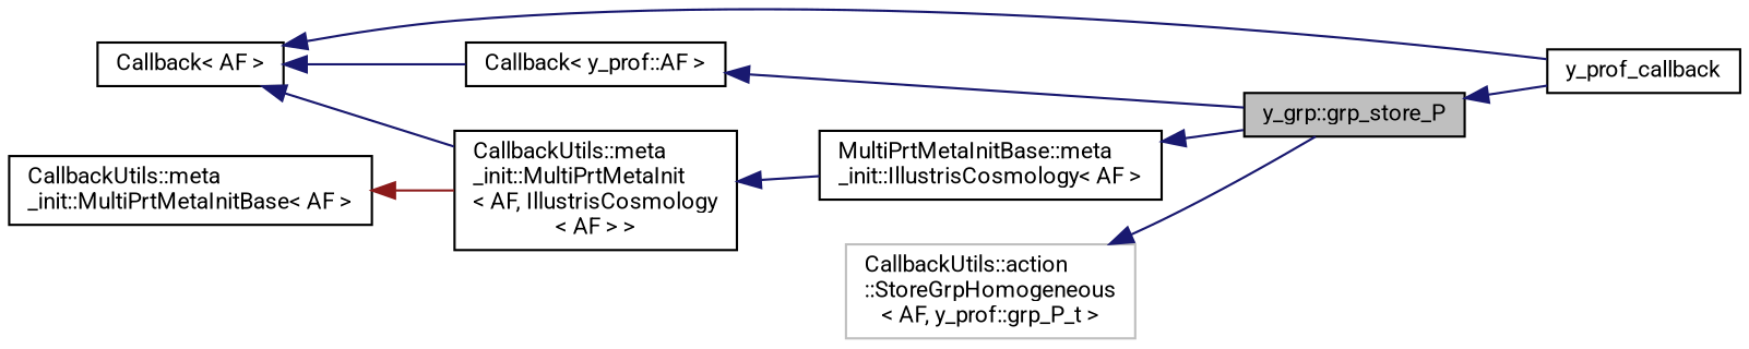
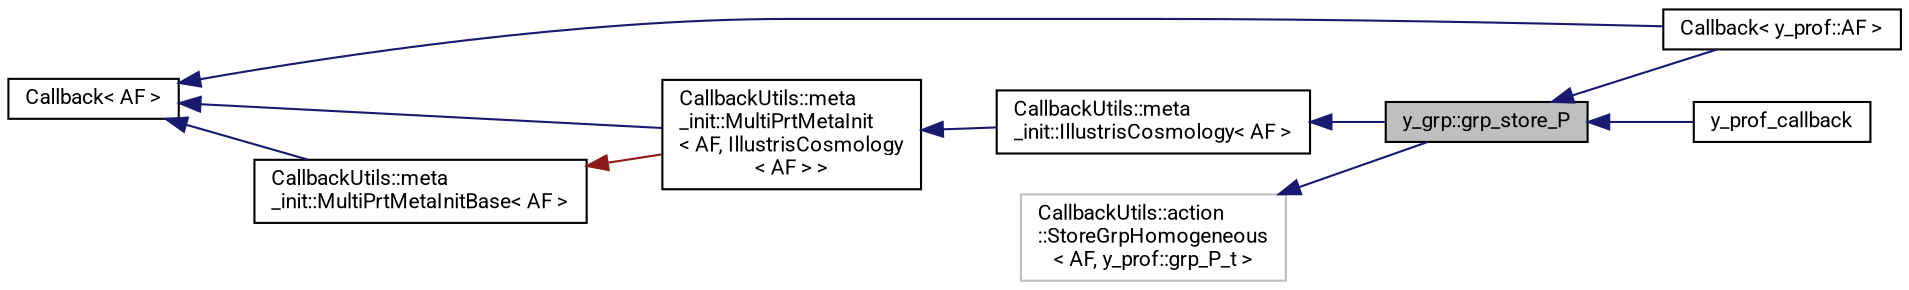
  digraph {
    fontname=Roboto
    rankdir=LR
    node [color=black fillcolor=white fontname=Roboto fontsize=10 shape=record style=filled]
    edge [color=midnightblue dir=back fontname=Roboto fontsize=10 labelfontname=Helvetica labelfontsize=10 style=solid]
    n1 [fillcolor=grey75 fontcolor=black height=0.2 label="y_grp::grp_store_P" width=0.4]
    n2 [height=0.2 label=y_prof_callback width=0.4]
    n3 [height=0.2 label="Callback\< y_prof::AF \>" width=0.4]
-   n4 [height=0.2 label="MultiPrtMetaInitBase::meta\l_init::IllustrisCosmology\< AF \>" width=0.4]
+   n4 [height=0.2 label="CallbackUtils::meta\l_init::IllustrisCosmology\< AF \>" width=0.4]
    n5 [height=0.2 label="Callback\< AF \>" width=0.4]
    n6 [height=0.2 label="CallbackUtils::meta\l_init::MultiPrtMetaInit\l\< AF, IllustrisCosmology\l\< AF \> \>" width=0.4]
    n7 [height=0.2 label="CallbackUtils::meta\l_init::MultiPrtMetaInitBase\< AF \>" width=0.4]
    n8 [color=grey75 height=0.2 label="CallbackUtils::action\l::StoreGrpHomogeneous\l\< AF, y_prof::grp_P_t \>" width=0.4]
    n1 -> n2
-   n3 -> n1
+   n1 -> n3
    n4 -> n1
    n5 -> n3
    n5 -> n6
-   n5 -> n2
+   n5 -> n7
    n6 -> n4
    n7 -> n6 [color=firebrick4]
    n8 -> n1
  }
